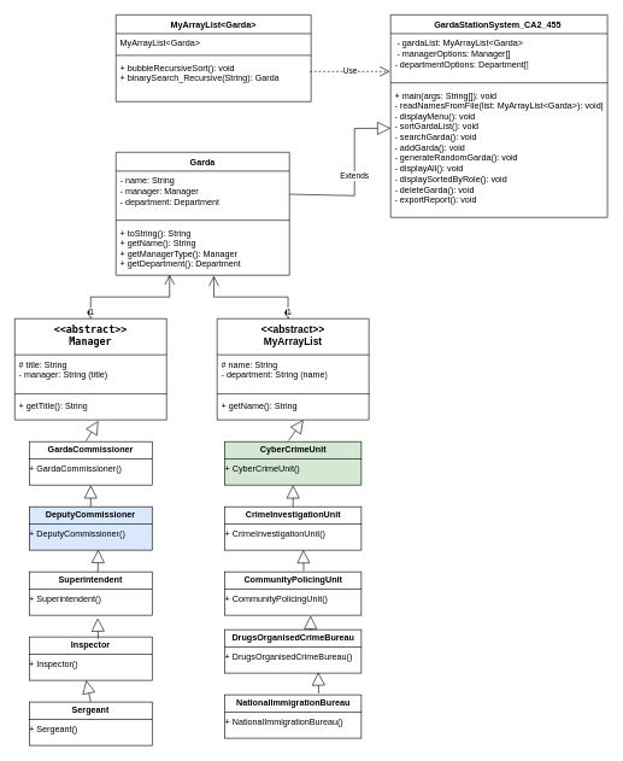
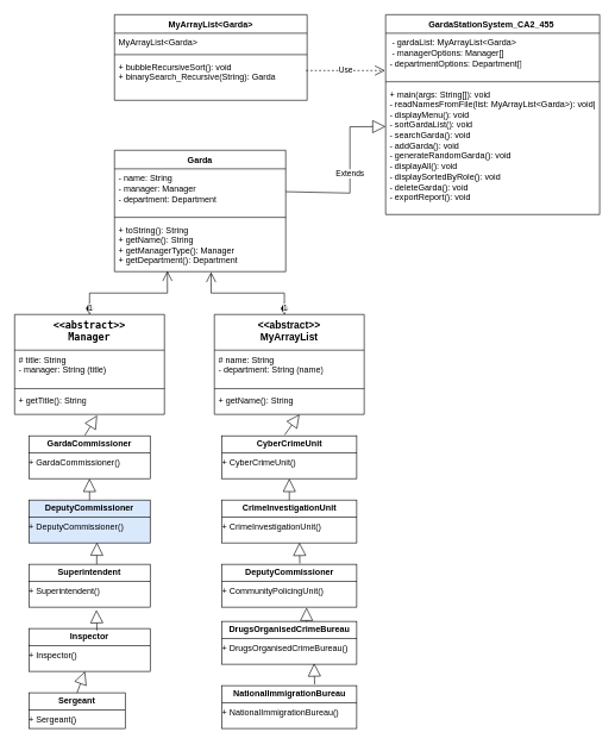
  <mxCell id="0" />
  <mxCell id="1" parent="0" />
  <mxCell id="2" value="Garda" style="swimlane;fontStyle=1;align=center;verticalAlign=top;childLayout=stackLayout;horizontal=1;startSize=26;horizontalStack=0;resizeParent=1;resizeParentMax=0;resizeLast=0;collapsible=1;marginBottom=0;whiteSpace=wrap;html=1;" vertex="1" parent="1"><mxGeometry x="160" y="210" width="240" height="170" as="geometry" /></mxCell>
  <mxCell id="3" value="&lt;div&gt;- name: String&lt;/div&gt;&lt;div&gt;- manager: Manager&lt;/div&gt;&lt;div&gt;- department: Department&lt;/div&gt;" style="text;strokeColor=none;fillColor=none;align=left;verticalAlign=top;spacingLeft=4;spacingRight=4;overflow=hidden;rotatable=0;points=[[0,0.5],[1,0.5]];portConstraint=eastwest;whiteSpace=wrap;html=1;" vertex="1" parent="2"><mxGeometry y="26" width="240" height="64" as="geometry" /></mxCell>
  <mxCell id="4" value="" style="line;strokeWidth=1;fillColor=none;align=left;verticalAlign=middle;spacingTop=-1;spacingLeft=3;spacingRight=3;rotatable=0;labelPosition=right;points=[];portConstraint=eastwest;strokeColor=inherit;" vertex="1" parent="2"><mxGeometry y="90" width="240" height="8" as="geometry" /></mxCell>
  <mxCell id="5" value="+ toString(): String&lt;div&gt;+ getName(): String&lt;/div&gt;&lt;div&gt;+ getManagerType(): Manager&lt;/div&gt;&lt;div&gt;+&amp;nbsp;getDepartment(): Department&lt;/div&gt;" style="text;strokeColor=none;fillColor=none;align=left;verticalAlign=top;spacingLeft=4;spacingRight=4;overflow=hidden;rotatable=0;points=[[0,0.5],[1,0.5]];portConstraint=eastwest;whiteSpace=wrap;html=1;" vertex="1" parent="2"><mxGeometry y="98" width="240" height="72" as="geometry" /></mxCell>
  <mxCell id="6" value="&lt;code data-end=&quot;953&quot; data-start=&quot;931&quot;&gt;&lt;font style=&quot;font-size: 14px;&quot;&gt;&amp;lt;&amp;lt;abstract&amp;gt;&amp;gt;&lt;/font&gt;&lt;/code&gt;&lt;div&gt;&lt;font style=&quot;font-size: 14px;&quot;&gt;&lt;code data-end=&quot;953&quot; data-start=&quot;931&quot;&gt;Manager&lt;/code&gt;&lt;br&gt;&lt;/font&gt;&lt;div&gt;&lt;br&gt;&lt;/div&gt;&lt;/div&gt;" style="swimlane;fontStyle=1;align=center;verticalAlign=top;childLayout=stackLayout;horizontal=1;startSize=50;horizontalStack=0;resizeParent=1;resizeParentMax=0;resizeLast=0;collapsible=1;marginBottom=0;whiteSpace=wrap;html=1;" vertex="1" parent="1"><mxGeometry x="20" y="440" width="210" height="140" as="geometry" /></mxCell>
  <mxCell id="7" value="#&amp;nbsp;title: String&lt;div&gt;- manager: String (title)&lt;/div&gt;" style="text;strokeColor=none;fillColor=none;align=left;verticalAlign=top;spacingLeft=4;spacingRight=4;overflow=hidden;rotatable=0;points=[[0,0.5],[1,0.5]];portConstraint=eastwest;whiteSpace=wrap;html=1;" vertex="1" parent="6"><mxGeometry y="50" width="210" height="50" as="geometry" /></mxCell>
  <mxCell id="8" value="" style="line;strokeWidth=1;fillColor=none;align=left;verticalAlign=middle;spacingTop=-1;spacingLeft=3;spacingRight=3;rotatable=0;labelPosition=right;points=[];portConstraint=eastwest;strokeColor=inherit;" vertex="1" parent="6"><mxGeometry y="100" width="210" height="8" as="geometry" /></mxCell>
  <mxCell id="9" value="+&amp;nbsp;getTitle(): String&lt;div&gt;&lt;br&gt;&lt;/div&gt;" style="text;strokeColor=none;fillColor=none;align=left;verticalAlign=top;spacingLeft=4;spacingRight=4;overflow=hidden;rotatable=0;points=[[0,0.5],[1,0.5]];portConstraint=eastwest;whiteSpace=wrap;html=1;" vertex="1" parent="6"><mxGeometry y="108" width="210" height="32" as="geometry" /></mxCell>
  <mxCell id="10" value="&lt;div&gt;&lt;div&gt;&lt;font style=&quot;font-size: 14px;&quot;&gt;&amp;lt;&amp;lt;abstract&amp;gt;&amp;gt;&lt;/font&gt;&lt;/div&gt;&lt;div&gt;&lt;font style=&quot;font-size: 14px;&quot;&gt;MyArrayList&lt;/font&gt;&lt;/div&gt;&lt;/div&gt;" style="swimlane;fontStyle=1;align=center;verticalAlign=top;childLayout=stackLayout;horizontal=1;startSize=50;horizontalStack=0;resizeParent=1;resizeParentMax=0;resizeLast=0;collapsible=1;marginBottom=0;whiteSpace=wrap;html=1;" vertex="1" parent="1"><mxGeometry x="300" y="440" width="210" height="140" as="geometry" /></mxCell>
  <mxCell id="11" value="# name: String&lt;div&gt;- department: String (name)&lt;/div&gt;" style="text;strokeColor=none;fillColor=none;align=left;verticalAlign=top;spacingLeft=4;spacingRight=4;overflow=hidden;rotatable=0;points=[[0,0.5],[1,0.5]];portConstraint=eastwest;whiteSpace=wrap;html=1;" vertex="1" parent="10"><mxGeometry y="50" width="210" height="50" as="geometry" /></mxCell>
  <mxCell id="12" value="" style="line;strokeWidth=1;fillColor=none;align=left;verticalAlign=middle;spacingTop=-1;spacingLeft=3;spacingRight=3;rotatable=0;labelPosition=right;points=[];portConstraint=eastwest;strokeColor=inherit;" vertex="1" parent="10"><mxGeometry y="100" width="210" height="8" as="geometry" /></mxCell>
  <mxCell id="13" value="+&amp;nbsp;getName(): String&lt;div&gt;&lt;br&gt;&lt;/div&gt;" style="text;strokeColor=none;fillColor=none;align=left;verticalAlign=top;spacingLeft=4;spacingRight=4;overflow=hidden;rotatable=0;points=[[0,0.5],[1,0.5]];portConstraint=eastwest;whiteSpace=wrap;html=1;" vertex="1" parent="10"><mxGeometry y="108" width="210" height="32" as="geometry" /></mxCell>
  <mxCell id="14" value="&lt;p style=&quot;margin:0px;margin-top:4px;text-align:center;&quot;&gt;&lt;b&gt;GardaCommissioner&lt;/b&gt;&lt;/p&gt;&lt;hr size=&quot;1&quot; style=&quot;border-style:solid;&quot;&gt;&lt;div style=&quot;height:2px;&quot;&gt;+&amp;nbsp;GardaCommissioner()&lt;/div&gt;" style="verticalAlign=top;align=left;overflow=fill;html=1;whiteSpace=wrap;" vertex="1" parent="1"><mxGeometry x="40" y="610" width="170" height="60" as="geometry" /></mxCell>
  <mxCell id="15" value="&lt;p style=&quot;margin:0px;margin-top:4px;text-align:center;&quot;&gt;&lt;b&gt;DeputyCommissioner&lt;/b&gt;&lt;/p&gt;&lt;hr size=&quot;1&quot; style=&quot;border-style:solid;&quot;&gt;&lt;div style=&quot;height:2px;&quot;&gt;+ DeputyCommissioner()&lt;/div&gt;" style="verticalAlign=top;align=left;overflow=fill;html=1;whiteSpace=wrap;fillColor=#dae8fc;" vertex="1" parent="1"><mxGeometry x="40" y="700" width="170" height="60" as="geometry" /></mxCell>
  <mxCell id="16" value="&lt;p style=&quot;margin:0px;margin-top:4px;text-align:center;&quot;&gt;&lt;b&gt;Superintendent&lt;/b&gt;&lt;/p&gt;&lt;hr size=&quot;1&quot; style=&quot;border-style:solid;&quot;&gt;&lt;div style=&quot;height:2px;&quot;&gt;+&amp;nbsp;Superintendent()&lt;/div&gt;" style="verticalAlign=top;align=left;overflow=fill;html=1;whiteSpace=wrap;" vertex="1" parent="1"><mxGeometry x="40" y="790" width="170" height="60" as="geometry" /></mxCell>
  <mxCell id="17" value="&lt;p style=&quot;margin:0px;margin-top:4px;text-align:center;&quot;&gt;&lt;b&gt;Inspector&lt;/b&gt;&lt;/p&gt;&lt;hr size=&quot;1&quot; style=&quot;border-style:solid;&quot;&gt;&lt;div style=&quot;height:2px;&quot;&gt;+&amp;nbsp;Inspector()&lt;/div&gt;" style="verticalAlign=top;align=left;overflow=fill;html=1;whiteSpace=wrap;" vertex="1" parent="1"><mxGeometry x="40" y="880" width="170" height="60" as="geometry" /></mxCell>
- <mxCell id="18" value="&lt;p style=&quot;margin:0px;margin-top:4px;text-align:center;&quot;&gt;&lt;b&gt;Sergeant&lt;/b&gt;&lt;/p&gt;&lt;hr size=&quot;1&quot; style=&quot;border-style:solid;&quot;&gt;&lt;div style=&quot;height:2px;&quot;&gt;+&amp;nbsp;Sergeant()&lt;/div&gt;" style="verticalAlign=top;align=left;overflow=fill;html=1;whiteSpace=wrap;" vertex="1" parent="1"><mxGeometry x="40" y="970" width="170" height="60" as="geometry" /></mxCell>
+ <mxCell id="18" value="&lt;p style=&quot;margin:0px;margin-top:4px;text-align:center;&quot;&gt;&lt;b&gt;Sergeant&lt;/b&gt;&lt;/p&gt;&lt;hr size=&quot;1&quot; style=&quot;border-style:solid;&quot;&gt;&lt;div style=&quot;height:2px;&quot;&gt;+&amp;nbsp;Sergeant()&lt;/div&gt;" style="verticalAlign=top;align=left;overflow=fill;html=1;whiteSpace=wrap;" vertex="1" parent="1"><mxGeometry x="40" y="970" width="135" height="50" as="geometry" /></mxCell>
  <mxCell id="19" value="&lt;p style=&quot;margin:0px;margin-top:4px;text-align:center;&quot;&gt;&lt;b&gt;NationalImmigrationBureau&lt;/b&gt;&lt;/p&gt;&lt;hr size=&quot;1&quot; style=&quot;border-style:solid;&quot;&gt;&lt;div style=&quot;height:2px;&quot;&gt;+&amp;nbsp;NationalImmigrationBureau()&lt;/div&gt;" style="verticalAlign=top;align=left;overflow=fill;html=1;whiteSpace=wrap;" vertex="1" parent="1"><mxGeometry x="310.5" y="960" width="189" height="60" as="geometry" /></mxCell>
  <mxCell id="20" value="&lt;p style=&quot;margin:0px;margin-top:4px;text-align:center;&quot;&gt;&lt;b&gt;DrugsOrganisedCrimeBureau&lt;/b&gt;&lt;/p&gt;&lt;hr size=&quot;1&quot; style=&quot;border-style:solid;&quot;&gt;&lt;div style=&quot;height:2px;&quot;&gt;+&amp;nbsp;DrugsOrganisedCrimeBureau()&lt;/div&gt;" style="verticalAlign=top;align=left;overflow=fill;html=1;whiteSpace=wrap;" vertex="1" parent="1"><mxGeometry x="310.5" y="870" width="189" height="60" as="geometry" /></mxCell>
- <mxCell id="21" value="&lt;p style=&quot;margin:0px;margin-top:4px;text-align:center;&quot;&gt;&lt;b&gt;CommunityPolicingUnit&lt;/b&gt;&lt;/p&gt;&lt;hr size=&quot;1&quot; style=&quot;border-style:solid;&quot;&gt;&lt;div style=&quot;height:2px;&quot;&gt;+&amp;nbsp;CommunityPolicingUnit()&lt;/div&gt;" style="verticalAlign=top;align=left;overflow=fill;html=1;whiteSpace=wrap;" vertex="1" parent="1"><mxGeometry x="310.5" y="790" width="189" height="60" as="geometry" /></mxCell>
+ <mxCell id="21" value="&lt;p style=&quot;margin:0px;margin-top:4px;text-align:center;&quot;&gt;&lt;b&gt;DeputyCommissioner&lt;/b&gt;&lt;/p&gt;&lt;hr size=&quot;1&quot; style=&quot;border-style:solid;&quot;&gt;&lt;div style=&quot;height:2px;&quot;&gt;+&amp;nbsp;CommunityPolicingUnit()&lt;/div&gt;" style="verticalAlign=top;align=left;overflow=fill;html=1;whiteSpace=wrap;" vertex="1" parent="1"><mxGeometry x="310.5" y="790" width="189" height="60" as="geometry" /></mxCell>
  <mxCell id="22" value="&lt;p style=&quot;margin:0px;margin-top:4px;text-align:center;&quot;&gt;&lt;b&gt;CrimeInvestigationUnit&lt;/b&gt;&lt;/p&gt;&lt;hr size=&quot;1&quot; style=&quot;border-style:solid;&quot;&gt;&lt;div style=&quot;height:2px;&quot;&gt;+&amp;nbsp;CrimeInvestigationUnit()&lt;/div&gt;" style="verticalAlign=top;align=left;overflow=fill;html=1;whiteSpace=wrap;" vertex="1" parent="1"><mxGeometry x="310.5" y="700" width="189" height="60" as="geometry" /></mxCell>
- <mxCell id="23" value="&lt;p style=&quot;margin:0px;margin-top:4px;text-align:center;&quot;&gt;&lt;b&gt;CyberCrimeUnit&lt;/b&gt;&lt;/p&gt;&lt;hr size=&quot;1&quot; style=&quot;border-style:solid;&quot;&gt;&lt;div style=&quot;height:2px;&quot;&gt;+&amp;nbsp;CyberCrimeUnit()&lt;/div&gt;" style="verticalAlign=top;align=left;overflow=fill;html=1;whiteSpace=wrap;fillColor=#d5e8d4;" vertex="1" parent="1"><mxGeometry x="310.5" y="610" width="189" height="60" as="geometry" /></mxCell>
+ <mxCell id="23" value="&lt;p style=&quot;margin:0px;margin-top:4px;text-align:center;&quot;&gt;&lt;b&gt;CyberCrimeUnit&lt;/b&gt;&lt;/p&gt;&lt;hr size=&quot;1&quot; style=&quot;border-style:solid;&quot;&gt;&lt;div style=&quot;height:2px;&quot;&gt;+&amp;nbsp;CyberCrimeUnit()&lt;/div&gt;" style="verticalAlign=top;align=left;overflow=fill;html=1;whiteSpace=wrap;" vertex="1" parent="1"><mxGeometry x="310.5" y="610" width="189" height="60" as="geometry" /></mxCell>
  <mxCell id="24" value="" style="endArrow=block;endSize=16;endFill=0;html=1;rounded=0;entryX=0.551;entryY=1.042;entryDx=0;entryDy=0;entryPerimeter=0;exitX=0.462;exitY=-0.013;exitDx=0;exitDy=0;exitPerimeter=0;" edge="1" parent="1" source="14" target="9"><mxGeometry width="160" relative="1" as="geometry"><mxPoint x="177" y="620" as="sourcePoint" /><mxPoint x="173" y="590" as="targetPoint" /></mxGeometry></mxCell>
  <mxCell id="25" value="" style="endArrow=block;endSize=16;endFill=0;html=1;rounded=0;entryX=0.5;entryY=1;entryDx=0;entryDy=0;exitX=0.5;exitY=0;exitDx=0;exitDy=0;" edge="1" parent="1" source="15" target="14"><mxGeometry width="160" relative="1" as="geometry"><mxPoint x="185" y="640" as="sourcePoint" /><mxPoint x="187" y="601" as="targetPoint" /></mxGeometry></mxCell>
  <mxCell id="26" value="" style="endArrow=block;endSize=16;endFill=0;html=1;rounded=0;entryX=0.561;entryY=0.989;entryDx=0;entryDy=0;exitX=0.559;exitY=0;exitDx=0;exitDy=0;exitPerimeter=0;entryPerimeter=0;" edge="1" parent="1" source="16" target="15"><mxGeometry width="160" relative="1" as="geometry"><mxPoint x="195" y="720" as="sourcePoint" /><mxPoint x="195" y="700" as="targetPoint" /></mxGeometry></mxCell>
  <mxCell id="27" value="" style="endArrow=block;endSize=16;endFill=0;html=1;rounded=0;entryX=0.557;entryY=1.067;entryDx=0;entryDy=0;exitX=0.561;exitY=0.044;exitDx=0;exitDy=0;exitPerimeter=0;entryPerimeter=0;" edge="1" parent="1" source="17" target="16"><mxGeometry width="160" relative="1" as="geometry"><mxPoint x="205" y="730" as="sourcePoint" /><mxPoint x="205" y="710" as="targetPoint" /></mxGeometry></mxCell>
  <mxCell id="28" value="" style="endArrow=block;endSize=16;endFill=0;html=1;rounded=0;entryX=0.463;entryY=1;entryDx=0;entryDy=0;exitX=0.5;exitY=0;exitDx=0;exitDy=0;entryPerimeter=0;" edge="1" parent="1" source="18" target="17"><mxGeometry width="160" relative="1" as="geometry"><mxPoint x="215" y="740" as="sourcePoint" /><mxPoint x="215" y="720" as="targetPoint" /></mxGeometry></mxCell>
  <mxCell id="29" value="" style="endArrow=block;endSize=16;endFill=0;html=1;rounded=0;entryX=0.568;entryY=1;entryDx=0;entryDy=0;exitX=0.466;exitY=-0.022;exitDx=0;exitDy=0;entryPerimeter=0;exitPerimeter=0;" edge="1" parent="1" source="23" target="13"><mxGeometry width="160" relative="1" as="geometry"><mxPoint x="225" y="750" as="sourcePoint" /><mxPoint x="225" y="730" as="targetPoint" /></mxGeometry></mxCell>
  <mxCell id="30" value="" style="endArrow=block;endSize=16;endFill=0;html=1;rounded=0;entryX=0.5;entryY=1;entryDx=0;entryDy=0;exitX=0.5;exitY=0;exitDx=0;exitDy=0;" edge="1" parent="1" source="22" target="23"><mxGeometry width="160" relative="1" as="geometry"><mxPoint x="598" y="629" as="sourcePoint" /><mxPoint x="599" y="600" as="targetPoint" /></mxGeometry></mxCell>
  <mxCell id="31" value="" style="endArrow=block;endSize=16;endFill=0;html=1;rounded=0;entryX=0.575;entryY=0.994;entryDx=0;entryDy=0;exitX=0.578;exitY=-0.022;exitDx=0;exitDy=0;entryPerimeter=0;exitPerimeter=0;" edge="1" parent="1" source="21" target="22"><mxGeometry width="160" relative="1" as="geometry"><mxPoint x="608" y="639" as="sourcePoint" /><mxPoint x="609" y="610" as="targetPoint" /></mxGeometry></mxCell>
  <mxCell id="32" value="" style="endArrow=block;endSize=16;endFill=0;html=1;rounded=0;entryX=0.628;entryY=1.011;entryDx=0;entryDy=0;exitX=0.628;exitY=0.011;exitDx=0;exitDy=0;entryPerimeter=0;exitPerimeter=0;" edge="1" parent="1" source="20" target="21"><mxGeometry width="160" relative="1" as="geometry"><mxPoint x="618" y="649" as="sourcePoint" /><mxPoint x="619" y="620" as="targetPoint" /></mxGeometry></mxCell>
  <mxCell id="33" value="" style="endArrow=block;endSize=16;endFill=0;html=1;rounded=0;entryX=0.684;entryY=0.978;entryDx=0;entryDy=0;exitX=0.688;exitY=-0.033;exitDx=0;exitDy=0;entryPerimeter=0;exitPerimeter=0;" edge="1" parent="1" source="19" target="20"><mxGeometry width="160" relative="1" as="geometry"><mxPoint x="628" y="659" as="sourcePoint" /><mxPoint x="629" y="630" as="targetPoint" /></mxGeometry></mxCell>
  <mxCell id="34" value="MyArrayList&amp;lt;Garda&amp;gt;" style="swimlane;fontStyle=1;align=center;verticalAlign=top;childLayout=stackLayout;horizontal=1;startSize=26;horizontalStack=0;resizeParent=1;resizeParentMax=0;resizeLast=0;collapsible=1;marginBottom=0;whiteSpace=wrap;html=1;" vertex="1" parent="1"><mxGeometry x="160" y="20" width="270" height="120" as="geometry" /></mxCell>
  <mxCell id="35" value="MyArrayList&amp;lt;Garda&amp;gt;" style="text;strokeColor=none;fillColor=none;align=left;verticalAlign=top;spacingLeft=4;spacingRight=4;overflow=hidden;rotatable=0;points=[[0,0.5],[1,0.5]];portConstraint=eastwest;whiteSpace=wrap;html=1;" vertex="1" parent="34"><mxGeometry y="26" width="270" height="26" as="geometry" /></mxCell>
  <mxCell id="36" value="" style="line;strokeWidth=1;fillColor=none;align=left;verticalAlign=middle;spacingTop=-1;spacingLeft=3;spacingRight=3;rotatable=0;labelPosition=right;points=[];portConstraint=eastwest;strokeColor=inherit;" vertex="1" parent="34"><mxGeometry y="52" width="270" height="8" as="geometry" /></mxCell>
  <mxCell id="37" value="&lt;div&gt;+ bubbleRecursiveSort(): void&lt;/div&gt;&lt;div&gt;+ binarySearch_Recursive(String): Garda&lt;/div&gt;&lt;div&gt;&lt;br&gt;&lt;/div&gt;" style="text;strokeColor=none;fillColor=none;align=left;verticalAlign=top;spacingLeft=4;spacingRight=4;overflow=hidden;rotatable=0;points=[[0,0.5],[1,0.5]];portConstraint=eastwest;whiteSpace=wrap;html=1;" vertex="1" parent="34"><mxGeometry y="60" width="270" height="60" as="geometry" /></mxCell>
  <mxCell id="38" value="GardaStationSystem_CA2_455&amp;nbsp;" style="swimlane;fontStyle=1;align=center;verticalAlign=top;childLayout=stackLayout;horizontal=1;startSize=26;horizontalStack=0;resizeParent=1;resizeParentMax=0;resizeLast=0;collapsible=1;marginBottom=0;whiteSpace=wrap;html=1;" vertex="1" parent="1"><mxGeometry x="540" y="20" width="300" height="280" as="geometry" /></mxCell>
  <mxCell id="39" value="&amp;nbsp;- gardaList: MyArrayList&amp;lt;Garda&amp;gt;&lt;div&gt;&lt;div&gt;&amp;nbsp;- managerOptions: Manager[]&lt;/div&gt;&lt;div&gt;&lt;span style=&quot;background-color: transparent; color: light-dark(rgb(0, 0, 0), rgb(255, 255, 255));&quot;&gt;- departmentOptions: Department[]&lt;/span&gt;&lt;/div&gt;&lt;/div&gt;" style="text;strokeColor=none;fillColor=none;align=left;verticalAlign=top;spacingLeft=4;spacingRight=4;overflow=hidden;rotatable=0;points=[[0,0.5],[1,0.5]];portConstraint=eastwest;whiteSpace=wrap;html=1;" vertex="1" parent="38"><mxGeometry y="26" width="300" height="64" as="geometry" /></mxCell>
  <mxCell id="40" value="" style="line;strokeWidth=1;fillColor=none;align=left;verticalAlign=middle;spacingTop=-1;spacingLeft=3;spacingRight=3;rotatable=0;labelPosition=right;points=[];portConstraint=eastwest;strokeColor=inherit;" vertex="1" parent="38"><mxGeometry y="90" width="300" height="8" as="geometry" /></mxCell>
  <mxCell id="41" value="&lt;div&gt;+ main(args: String[]): void&amp;nbsp;&lt;/div&gt;&lt;div&gt;&lt;span style=&quot;background-color: transparent; color: light-dark(rgb(0, 0, 0), rgb(255, 255, 255));&quot;&gt;- readNamesFromFile(list: MyArrayList&amp;lt;Garda&amp;gt;): void|&lt;/span&gt;&lt;/div&gt;&lt;div&gt;&lt;span style=&quot;background-color: transparent; color: light-dark(rgb(0, 0, 0), rgb(255, 255, 255));&quot;&gt;- displayMenu(): void&amp;nbsp;&lt;/span&gt;&lt;/div&gt;&lt;div&gt;&lt;span style=&quot;background-color: transparent; color: light-dark(rgb(0, 0, 0), rgb(255, 255, 255));&quot;&gt;- sortGardaList(): void&lt;/span&gt;&lt;/div&gt;&lt;div&gt;- searchGarda(): void&lt;/div&gt;&lt;div&gt;- addGarda(): void&lt;/div&gt;&lt;div&gt;- generateRandomGarda(): void&amp;nbsp;&lt;/div&gt;&lt;div&gt;- displayAll(): void&amp;nbsp;&lt;/div&gt;&lt;div&gt;- displaySortedByRole(): void&lt;/div&gt;&lt;div&gt;- deleteGarda(): void&amp;nbsp;&lt;/div&gt;&lt;div&gt;- exportReport(): void&lt;br&gt;&lt;/div&gt;" style="text;strokeColor=none;fillColor=none;align=left;verticalAlign=top;spacingLeft=4;spacingRight=4;overflow=hidden;rotatable=0;points=[[0,0.5],[1,0.5]];portConstraint=eastwest;whiteSpace=wrap;html=1;" vertex="1" parent="38"><mxGeometry y="98" width="300" height="182" as="geometry" /></mxCell>
  <mxCell id="42" value="Use" style="endArrow=open;endSize=12;dashed=1;html=1;rounded=0;exitX=0.995;exitY=0.305;exitDx=0;exitDy=0;exitPerimeter=0;entryX=-0.003;entryY=0.817;entryDx=0;entryDy=0;entryPerimeter=0;" edge="1" parent="1" source="37" target="39"><mxGeometry width="160" relative="1" as="geometry"><mxPoint x="570" y="210" as="sourcePoint" /><mxPoint x="730" y="210" as="targetPoint" /></mxGeometry></mxCell>
  <mxCell id="43" value="Extends" style="endArrow=block;endSize=16;endFill=0;html=1;rounded=0;exitX=1;exitY=0.5;exitDx=0;exitDy=0;entryX=0;entryY=0.323;entryDx=0;entryDy=0;entryPerimeter=0;" edge="1" parent="1" source="3" target="41"><mxGeometry width="160" relative="1" as="geometry"><mxPoint x="570" y="210" as="sourcePoint" /><mxPoint x="730" y="210" as="targetPoint" /><Array as="points"><mxPoint x="490" y="270" /><mxPoint x="490" y="177" /></Array></mxGeometry></mxCell>
  <mxCell id="44" value="1" style="endArrow=open;html=1;endSize=12;startArrow=diamondThin;startSize=14;startFill=1;edgeStyle=orthogonalEdgeStyle;align=left;verticalAlign=bottom;rounded=0;exitX=0.5;exitY=0;exitDx=0;exitDy=0;entryX=0.309;entryY=0.987;entryDx=0;entryDy=0;entryPerimeter=0;" edge="1" parent="1" source="6" target="5"><mxGeometry x="-1" y="3" relative="1" as="geometry"><mxPoint x="450" y="390" as="sourcePoint" /><mxPoint x="610" y="390" as="targetPoint" /><Array as="points"><mxPoint x="125" y="410" /><mxPoint x="234" y="410" /></Array></mxGeometry></mxCell>
  <mxCell id="45" value="1" style="endArrow=open;html=1;endSize=12;startArrow=diamondThin;startSize=14;startFill=1;edgeStyle=orthogonalEdgeStyle;align=left;verticalAlign=bottom;rounded=0;exitX=0.467;exitY=0.002;exitDx=0;exitDy=0;exitPerimeter=0;entryX=0.564;entryY=1.009;entryDx=0;entryDy=0;entryPerimeter=0;" edge="1" parent="1" source="10" target="5"><mxGeometry x="-1" y="3" relative="1" as="geometry"><mxPoint x="450" y="390" as="sourcePoint" /><mxPoint x="610" y="390" as="targetPoint" /></mxGeometry></mxCell>
